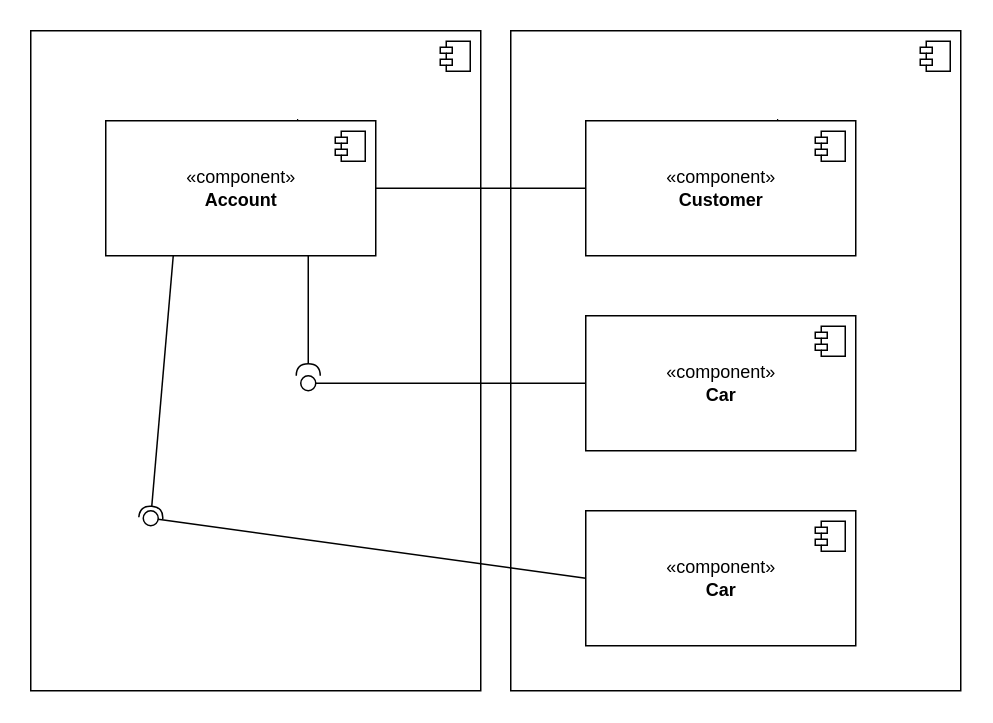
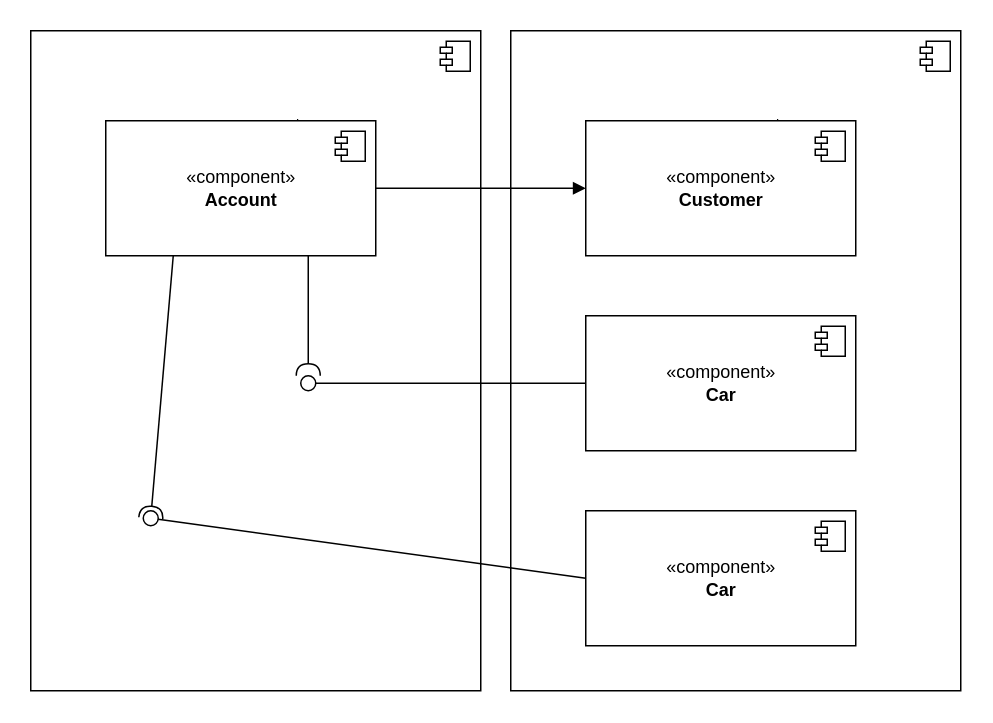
  <mxCell id="0" />
  <mxCell id="1" parent="0" />
  <mxCell id="2" value="«component»&lt;br&gt;&lt;b&gt;API&lt;/b&gt;" style="html=1;dropTarget=0;spacingTop=-300;" vertex="1" parent="1"><mxGeometry x="340" y="20" width="300" height="440" as="geometry" /></mxCell>
  <mxCell id="3" value="" style="shape=module;jettyWidth=8;jettyHeight=4;" vertex="1" parent="2"><mxGeometry x="1" width="20" height="20" relative="1" as="geometry"><mxPoint x="-27" y="7" as="offset" /></mxGeometry></mxCell>
  <mxCell id="4" value="«component»&lt;br&gt;&lt;b&gt;WebApplication&lt;/b&gt;" style="html=1;dropTarget=0;spacingTop=-300;" vertex="1" parent="1"><mxGeometry x="20" y="20" width="300" height="440" as="geometry" /></mxCell>
  <mxCell id="5" value="" style="shape=module;jettyWidth=8;jettyHeight=4;" vertex="1" parent="4"><mxGeometry x="1" width="20" height="20" relative="1" as="geometry"><mxPoint x="-27" y="7" as="offset" /></mxGeometry></mxCell>
  <mxCell id="6" value="«component»&lt;br&gt;&lt;b&gt;Customer&lt;br&gt;&lt;/b&gt;" style="html=1;dropTarget=0;" vertex="1" parent="1"><mxGeometry x="390" y="80" width="180" height="90" as="geometry" /></mxCell>
  <mxCell id="7" value="" style="shape=module;jettyWidth=8;jettyHeight=4;" vertex="1" parent="6"><mxGeometry x="1" width="20" height="20" relative="1" as="geometry"><mxPoint x="-27" y="7" as="offset" /></mxGeometry></mxCell>
  <mxCell id="8" value="«component»&lt;br&gt;&lt;b&gt;Account&lt;br&gt;&lt;/b&gt;" style="html=1;dropTarget=0;" vertex="1" parent="1"><mxGeometry x="70" y="80" width="180" height="90" as="geometry" /></mxCell>
  <mxCell id="9" value="" style="shape=module;jettyWidth=8;jettyHeight=4;" vertex="1" parent="8"><mxGeometry x="1" width="20" height="20" relative="1" as="geometry"><mxPoint x="-27" y="7" as="offset" /></mxGeometry></mxCell>
- <mxCell id="10" value="" style="endArrow=none;html=1;entryX=0;entryY=0.5;entryDx=0;entryDy=0;exitX=1;exitY=0.5;exitDx=0;exitDy=0;" edge="1" parent="1" source="8" target="6"><mxGeometry width="50" height="50" relative="1" as="geometry"><mxPoint x="190" y="180" as="sourcePoint" /><mxPoint x="240" y="130" as="targetPoint" /></mxGeometry></mxCell>
+ <mxCell id="10" value="" style="endArrow=block;html=1;entryX=0;entryY=0.5;entryDx=0;entryDy=0;exitX=1;exitY=0.5;exitDx=0;exitDy=0;" edge="1" parent="1" source="8" target="6"><mxGeometry width="50" height="50" relative="1" as="geometry"><mxPoint x="190" y="180" as="sourcePoint" /><mxPoint x="240" y="130" as="targetPoint" /></mxGeometry></mxCell>
  <mxCell id="11" value="" style="rounded=0;orthogonalLoop=1;jettySize=auto;html=1;endArrow=none;endFill=0;exitX=0;exitY=0.5;exitDx=0;exitDy=0;" edge="1" target="13" parent="1" source="14"><mxGeometry relative="1" as="geometry"><mxPoint x="160" y="285" as="sourcePoint" /><mxPoint x="185" y="265" as="targetPoint" /></mxGeometry></mxCell>
  <mxCell id="12" value="" style="rounded=0;orthogonalLoop=1;jettySize=auto;html=1;endArrow=halfCircle;endFill=0;endSize=6;strokeWidth=1;exitX=0.75;exitY=1;exitDx=0;exitDy=0;" edge="1" target="13" parent="1" source="8"><mxGeometry relative="1" as="geometry"><mxPoint x="210" y="170" as="sourcePoint" /><mxPoint x="220" y="210" as="targetPoint" /><Array as="points" /></mxGeometry></mxCell>
  <mxCell id="13" value="" style="ellipse;whiteSpace=wrap;html=1;fontFamily=Helvetica;fontSize=12;fontColor=#000000;align=center;strokeColor=#000000;fillColor=#ffffff;points=[];aspect=fixed;resizable=0;" vertex="1" parent="1"><mxGeometry x="200" y="250" width="10" height="10" as="geometry" /></mxCell>
  <mxCell id="14" value="«component»&lt;br&gt;&lt;b&gt;Car&lt;br&gt;&lt;/b&gt;" style="html=1;dropTarget=0;" vertex="1" parent="1"><mxGeometry x="390" y="210" width="180" height="90" as="geometry" /></mxCell>
  <mxCell id="15" value="" style="shape=module;jettyWidth=8;jettyHeight=4;" vertex="1" parent="14"><mxGeometry x="1" width="20" height="20" relative="1" as="geometry"><mxPoint x="-27" y="7" as="offset" /></mxGeometry></mxCell>
  <mxCell id="16" value="«component»&lt;br&gt;&lt;b&gt;Car&lt;br&gt;&lt;/b&gt;" style="html=1;dropTarget=0;" vertex="1" parent="1"><mxGeometry x="390" y="340" width="180" height="90" as="geometry" /></mxCell>
  <mxCell id="17" value="" style="shape=module;jettyWidth=8;jettyHeight=4;" vertex="1" parent="16"><mxGeometry x="1" width="20" height="20" relative="1" as="geometry"><mxPoint x="-27" y="7" as="offset" /></mxGeometry></mxCell>
  <mxCell id="18" value="" style="rounded=0;orthogonalLoop=1;jettySize=auto;html=1;endArrow=none;endFill=0;exitX=0;exitY=0.5;exitDx=0;exitDy=0;" edge="1" target="20" parent="1" source="16"><mxGeometry relative="1" as="geometry"><mxPoint x="80" y="345" as="sourcePoint" /></mxGeometry></mxCell>
  <mxCell id="19" value="" style="rounded=0;orthogonalLoop=1;jettySize=auto;html=1;endArrow=halfCircle;endFill=0;entryX=0.5;entryY=0.5;entryDx=0;entryDy=0;endSize=6;strokeWidth=1;exitX=0.25;exitY=1;exitDx=0;exitDy=0;" edge="1" target="20" parent="1" source="8"><mxGeometry relative="1" as="geometry"><mxPoint x="120" y="345" as="sourcePoint" /></mxGeometry></mxCell>
  <mxCell id="20" value="" style="ellipse;whiteSpace=wrap;html=1;fontFamily=Helvetica;fontSize=12;fontColor=#000000;align=center;strokeColor=#000000;fillColor=#ffffff;points=[];aspect=fixed;resizable=0;" vertex="1" parent="1"><mxGeometry x="95" y="340" width="10" height="10" as="geometry" /></mxCell>
